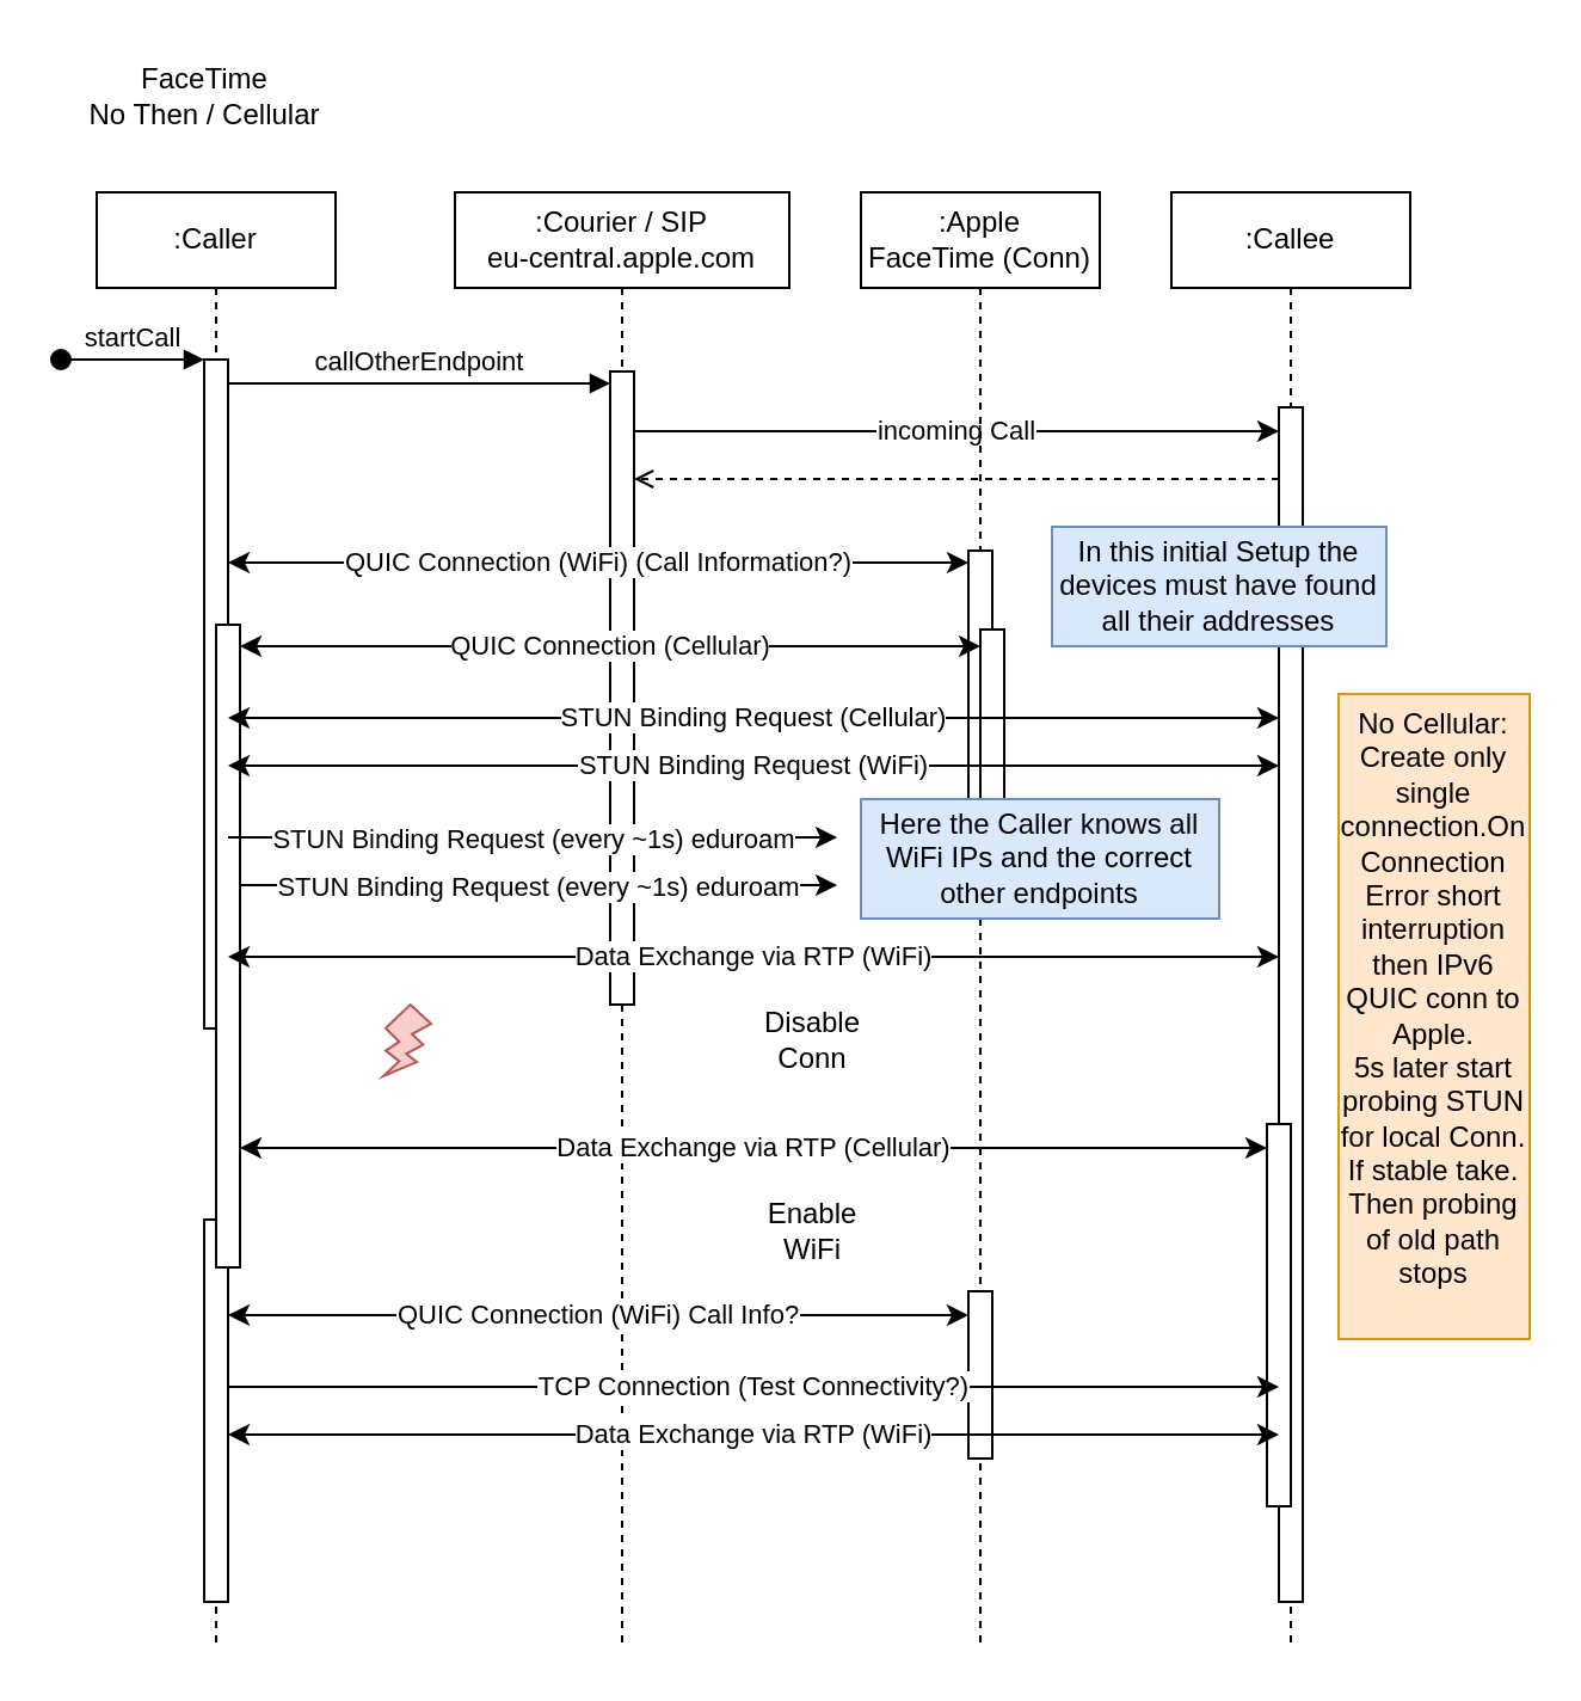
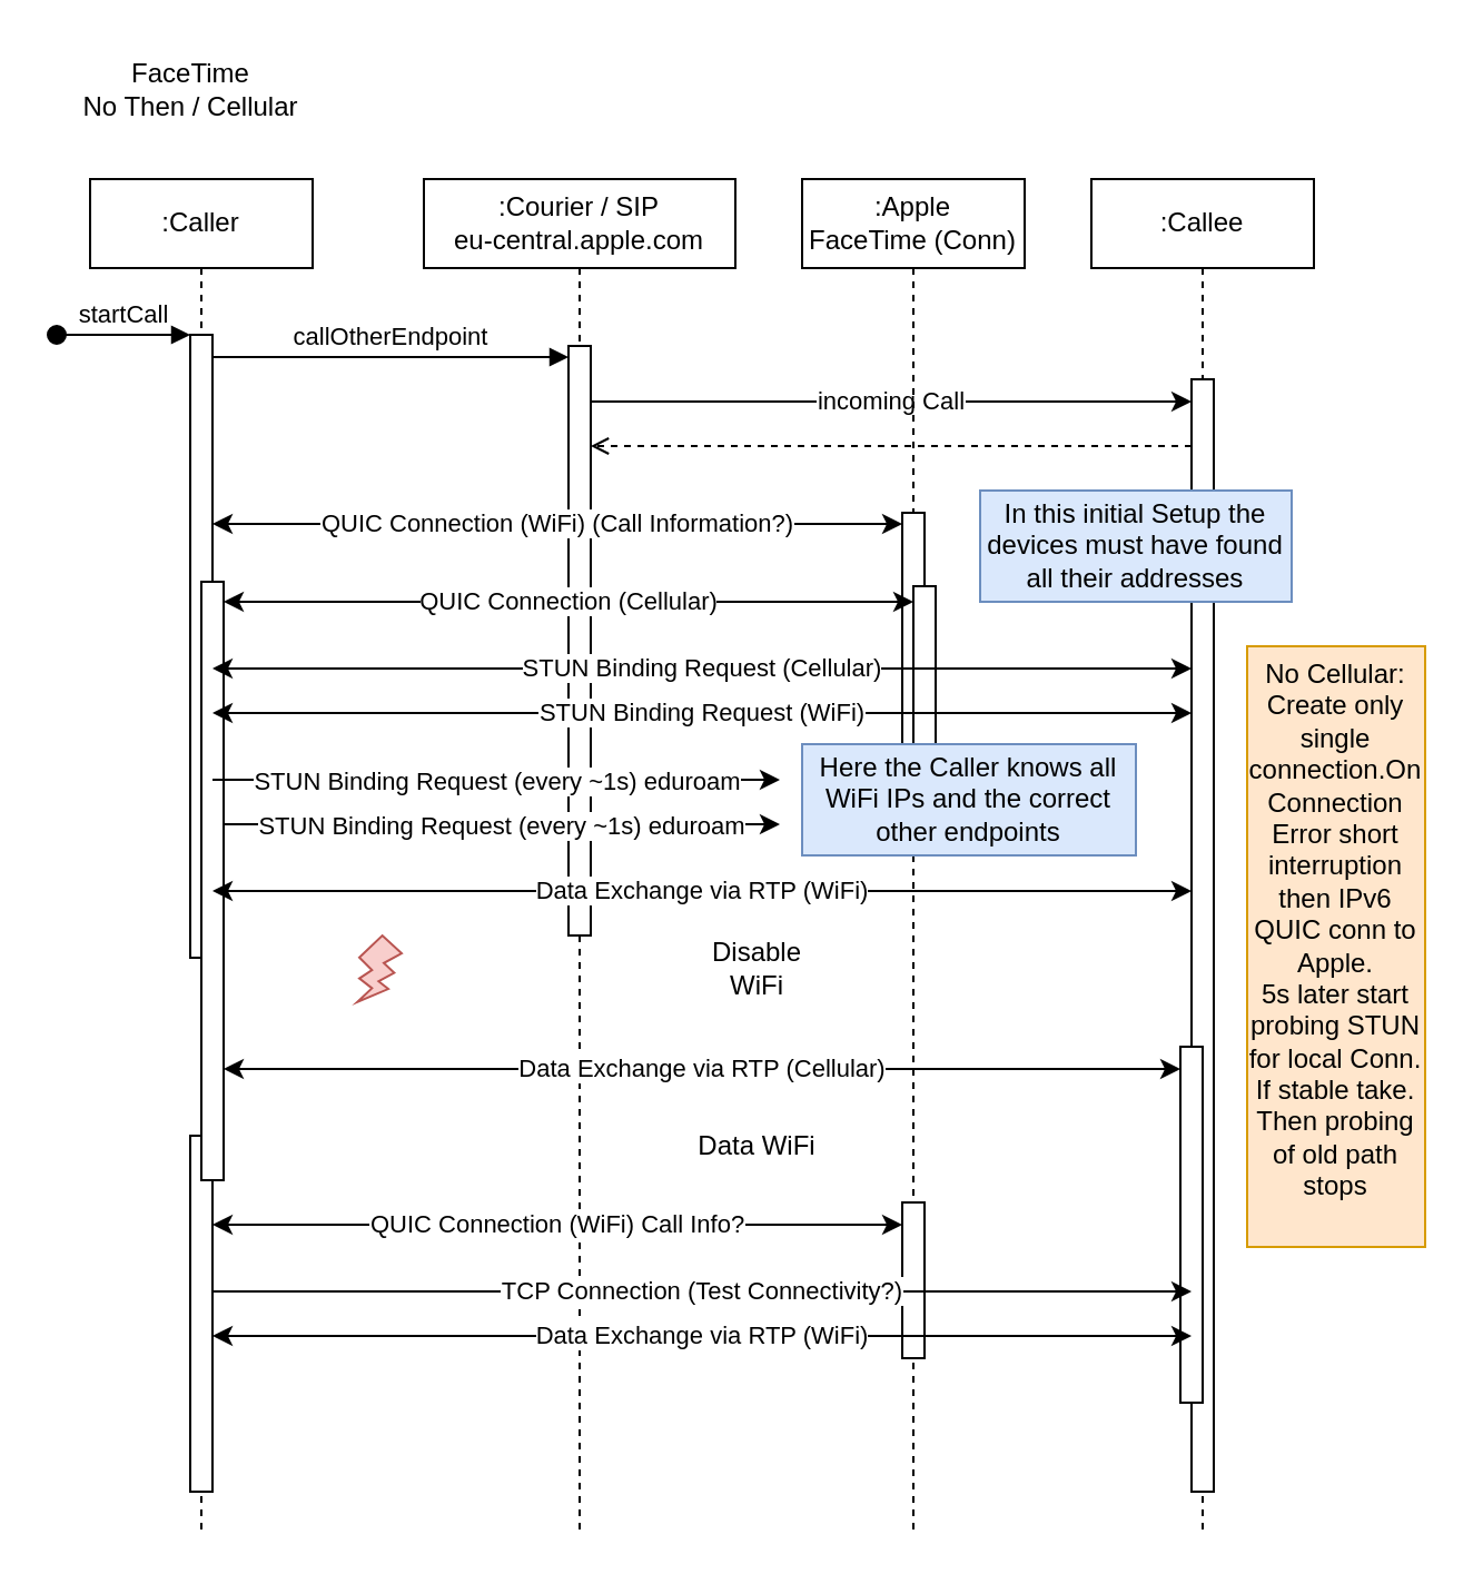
  <mxCell id="0" />
  <mxCell id="1" parent="0" />
  <mxCell id="2" value=":Courier / SIP&lt;br&gt;eu-central.apple.com" style="shape=umlLifeline;perimeter=lifelinePerimeter;whiteSpace=wrap;html=1;container=1;dropTarget=0;collapsible=0;recursiveResize=0;outlineConnect=0;portConstraint=eastwest;newEdgeStyle={&quot;curved&quot;:0,&quot;rounded&quot;:0};" vertex="1" parent="1"><mxGeometry x="190" y="80" width="140" height="610" as="geometry" /></mxCell>
  <mxCell id="3" value="" style="html=1;points=[];perimeter=orthogonalPerimeter;outlineConnect=0;targetShapes=umlLifeline;portConstraint=eastwest;newEdgeStyle={&quot;edgeStyle&quot;:&quot;elbowEdgeStyle&quot;,&quot;elbow&quot;:&quot;vertical&quot;,&quot;curved&quot;:0,&quot;rounded&quot;:0};" parent="2" vertex="1"><mxGeometry x="65" y="75" width="10" height="265" as="geometry" /></mxCell>
  <mxCell id="4" value=":Caller" style="shape=umlLifeline;perimeter=lifelinePerimeter;whiteSpace=wrap;html=1;container=0;dropTarget=0;collapsible=0;recursiveResize=0;outlineConnect=0;portConstraint=eastwest;newEdgeStyle={&quot;edgeStyle&quot;:&quot;elbowEdgeStyle&quot;,&quot;elbow&quot;:&quot;vertical&quot;,&quot;curved&quot;:0,&quot;rounded&quot;:0};" parent="1" vertex="1"><mxGeometry x="40" y="80" width="100" height="610" as="geometry" /></mxCell>
  <mxCell id="5" value="" style="html=1;points=[];perimeter=orthogonalPerimeter;outlineConnect=0;targetShapes=umlLifeline;portConstraint=eastwest;newEdgeStyle={&quot;edgeStyle&quot;:&quot;elbowEdgeStyle&quot;,&quot;elbow&quot;:&quot;vertical&quot;,&quot;curved&quot;:0,&quot;rounded&quot;:0};" parent="4" vertex="1"><mxGeometry x="45" y="70" width="10" height="280" as="geometry" /></mxCell>
  <mxCell id="6" value="startCall" style="html=1;verticalAlign=bottom;startArrow=oval;endArrow=block;startSize=8;edgeStyle=elbowEdgeStyle;elbow=vertical;curved=0;rounded=0;" parent="4" target="5" edge="1"><mxGeometry relative="1" as="geometry"><mxPoint x="-15" y="70" as="sourcePoint" /></mxGeometry></mxCell>
  <mxCell id="7" value="" style="html=1;points=[[0,0,0,0,5],[0,1,0,0,-5],[1,0,0,0,5],[1,1,0,0,-5]];perimeter=orthogonalPerimeter;outlineConnect=0;targetShapes=umlLifeline;portConstraint=eastwest;newEdgeStyle={&quot;curved&quot;:0,&quot;rounded&quot;:0};" vertex="1" parent="4"><mxGeometry x="45" y="430" width="10" height="160" as="geometry" /></mxCell>
  <mxCell id="8" value="STUN Binding Request (every ~1s) eduroam" style="edgeStyle=orthogonalEdgeStyle;rounded=0;orthogonalLoop=1;jettySize=auto;html=1;curved=0;" edge="1" parent="4" source="9"><mxGeometry relative="1" as="geometry"><mxPoint x="310" y="290" as="targetPoint" /><Array as="points"><mxPoint x="180" y="290" /><mxPoint x="180" y="291" /><mxPoint x="270" y="291" /><mxPoint x="270" y="290" /></Array></mxGeometry></mxCell>
  <mxCell id="9" value="" style="html=1;points=[[0,0,0,0,5],[0,1,0,0,-5],[1,0,0,0,5],[1,1,0,0,-5]];perimeter=orthogonalPerimeter;outlineConnect=0;targetShapes=umlLifeline;portConstraint=eastwest;newEdgeStyle={&quot;curved&quot;:0,&quot;rounded&quot;:0};" vertex="1" parent="4"><mxGeometry x="50" y="181" width="10" height="269" as="geometry" /></mxCell>
  <mxCell id="10" value="STUN Binding Request (every ~1s) eduroam" style="edgeStyle=orthogonalEdgeStyle;rounded=0;orthogonalLoop=1;jettySize=auto;html=1;curved=0;" edge="1" parent="4" source="5"><mxGeometry relative="1" as="geometry"><mxPoint x="310" y="270" as="targetPoint" /><Array as="points"><mxPoint x="183" y="270" /><mxPoint x="183" y="271" /><mxPoint x="290" y="271" /><mxPoint x="290" y="270" /></Array></mxGeometry></mxCell>
  <mxCell id="11" value=":Callee" style="shape=umlLifeline;perimeter=lifelinePerimeter;whiteSpace=wrap;html=1;container=0;dropTarget=0;collapsible=0;recursiveResize=0;outlineConnect=0;portConstraint=eastwest;newEdgeStyle={&quot;edgeStyle&quot;:&quot;elbowEdgeStyle&quot;,&quot;elbow&quot;:&quot;vertical&quot;,&quot;curved&quot;:0,&quot;rounded&quot;:0};" parent="1" vertex="1"><mxGeometry x="490" y="80" width="100" height="610" as="geometry" /></mxCell>
  <mxCell id="12" value="" style="html=1;points=[[0,0,0,0,5],[0,1,0,0,-5],[1,0,0,0,5],[1,1,0,0,-5]];perimeter=orthogonalPerimeter;outlineConnect=0;targetShapes=umlLifeline;portConstraint=eastwest;newEdgeStyle={&quot;curved&quot;:0,&quot;rounded&quot;:0};" vertex="1" parent="11"><mxGeometry x="45" y="90" width="10" height="500" as="geometry" /></mxCell>
  <mxCell id="13" value="" style="html=1;points=[[0,0,0,0,5],[0,1,0,0,-5],[1,0,0,0,5],[1,1,0,0,-5]];perimeter=orthogonalPerimeter;outlineConnect=0;targetShapes=umlLifeline;portConstraint=eastwest;newEdgeStyle={&quot;curved&quot;:0,&quot;rounded&quot;:0};" vertex="1" parent="11"><mxGeometry x="40" y="390" width="10" height="160" as="geometry" /></mxCell>
  <mxCell id="14" value="callOtherEndpoint" style="html=1;verticalAlign=bottom;endArrow=block;edgeStyle=elbowEdgeStyle;elbow=vertical;curved=0;rounded=0;" parent="1" source="5" target="3" edge="1"><mxGeometry relative="1" as="geometry"><mxPoint x="195" y="170" as="sourcePoint" /><Array as="points"><mxPoint x="180" y="160" /></Array></mxGeometry></mxCell>
  <mxCell id="15" value="FaceTime&lt;br&gt;No Then / Cellular" style="text;html=1;align=center;verticalAlign=middle;resizable=0;points=[];autosize=1;strokeColor=none;fillColor=none;" vertex="1" parent="1"><mxGeometry x="20" y="20" width="130" height="40" as="geometry" /></mxCell>
  <mxCell id="16" value="incoming Call" style="edgeStyle=elbowEdgeStyle;rounded=0;orthogonalLoop=1;jettySize=auto;html=1;elbow=vertical;curved=0;" edge="1" parent="1" source="3" target="12"><mxGeometry relative="1" as="geometry"><Array as="points"><mxPoint x="360" y="180" /></Array></mxGeometry></mxCell>
  <mxCell id="17" style="edgeStyle=orthogonalEdgeStyle;rounded=0;orthogonalLoop=1;jettySize=auto;html=1;curved=0;dashed=1;endArrow=open;endFill=0;" edge="1" parent="1" source="12" target="3"><mxGeometry relative="1" as="geometry"><Array as="points"><mxPoint x="360" y="200" /><mxPoint x="360" y="200" /></Array></mxGeometry></mxCell>
  <mxCell id="18" value=":Apple&lt;br&gt;FaceTime (Conn)" style="shape=umlLifeline;perimeter=lifelinePerimeter;whiteSpace=wrap;html=1;container=1;dropTarget=0;collapsible=0;recursiveResize=0;outlineConnect=0;portConstraint=eastwest;newEdgeStyle={&quot;curved&quot;:0,&quot;rounded&quot;:0};" vertex="1" parent="1"><mxGeometry x="360" y="80" width="100" height="610" as="geometry" /></mxCell>
  <mxCell id="19" value="" style="html=1;points=[[0,0,0,0,5],[0,1,0,0,-5],[1,0,0,0,5],[1,1,0,0,-5]];perimeter=orthogonalPerimeter;outlineConnect=0;targetShapes=umlLifeline;portConstraint=eastwest;newEdgeStyle={&quot;curved&quot;:0,&quot;rounded&quot;:0};" vertex="1" parent="18"><mxGeometry x="45" y="150" width="10" height="150" as="geometry" /></mxCell>
  <mxCell id="20" value="" style="html=1;points=[[0,0,0,0,5],[0,1,0,0,-5],[1,0,0,0,5],[1,1,0,0,-5]];perimeter=orthogonalPerimeter;outlineConnect=0;targetShapes=umlLifeline;portConstraint=eastwest;newEdgeStyle={&quot;curved&quot;:0,&quot;rounded&quot;:0};" vertex="1" parent="18"><mxGeometry x="50" y="183" width="10" height="107" as="geometry" /></mxCell>
  <mxCell id="21" value="" style="html=1;points=[[0,0,0,0,5],[0,1,0,0,-5],[1,0,0,0,5],[1,1,0,0,-5]];perimeter=orthogonalPerimeter;outlineConnect=0;targetShapes=umlLifeline;portConstraint=eastwest;newEdgeStyle={&quot;curved&quot;:0,&quot;rounded&quot;:0};" vertex="1" parent="18"><mxGeometry x="45" y="460" width="10" height="70" as="geometry" /></mxCell>
  <mxCell id="22" value="QUIC Connection (WiFi) (Call Information?)" style="edgeStyle=elbowEdgeStyle;rounded=0;orthogonalLoop=1;jettySize=auto;html=1;elbow=vertical;curved=0;entryX=0;entryY=0;entryDx=0;entryDy=5;entryPerimeter=0;startArrow=classic;startFill=1;" edge="1" parent="1" source="5" target="19"><mxGeometry relative="1" as="geometry" /></mxCell>
  <mxCell id="23" value="QUIC Connection (Cellular)" style="edgeStyle=orthogonalEdgeStyle;rounded=0;orthogonalLoop=1;jettySize=auto;html=1;curved=0;startArrow=classic;startFill=1;" edge="1" parent="1" target="20"><mxGeometry relative="1" as="geometry"><mxPoint x="100" y="270" as="sourcePoint" /><Array as="points"><mxPoint x="100" y="270" /></Array><mxPoint as="offset" /></mxGeometry></mxCell>
  <mxCell id="24" value="STUN Binding Request (Cellular)" style="edgeStyle=elbowEdgeStyle;rounded=0;orthogonalLoop=1;jettySize=auto;html=1;elbow=vertical;curved=0;startArrow=classic;startFill=1;" edge="1" parent="1" source="5" target="12"><mxGeometry x="0.0" relative="1" as="geometry"><mxPoint x="340" y="390" as="targetPoint" /><Array as="points"><mxPoint x="320" y="300" /></Array><mxPoint as="offset" /></mxGeometry></mxCell>
  <mxCell id="25" value="STUN Binding Request (WiFi)" style="edgeStyle=elbowEdgeStyle;rounded=0;orthogonalLoop=1;jettySize=auto;html=1;elbow=vertical;curved=0;startArrow=classic;startFill=1;" edge="1" parent="1" source="5" target="12"><mxGeometry relative="1" as="geometry"><Array as="points"><mxPoint x="320" y="320" /></Array></mxGeometry></mxCell>
  <mxCell id="26" value="Data Exchange via RTP (WiFi)" style="edgeStyle=elbowEdgeStyle;rounded=0;orthogonalLoop=1;jettySize=auto;html=1;elbow=vertical;curved=0;startArrow=classic;startFill=1;" edge="1" parent="1" source="5" target="12"><mxGeometry relative="1" as="geometry"><Array as="points"><mxPoint x="310" y="400" /></Array></mxGeometry></mxCell>
  <mxCell id="27" value="" style="verticalLabelPosition=bottom;verticalAlign=top;html=1;shape=mxgraph.basic.flash;fillColor=#f8cecc;strokeColor=#b85450;" vertex="1" parent="1"><mxGeometry x="160" y="420" width="20" height="30" as="geometry" /></mxCell>
- <mxCell id="28" value="Disable Conn" style="text;html=1;align=center;verticalAlign=middle;whiteSpace=wrap;rounded=0;" vertex="1" parent="1"><mxGeometry x="310" y="420" width="60" height="30" as="geometry" /></mxCell>
+ <mxCell id="28" value="Disable WiFi" style="text;html=1;align=center;verticalAlign=middle;whiteSpace=wrap;rounded=0;" vertex="1" parent="1"><mxGeometry x="310" y="420" width="60" height="30" as="geometry" /></mxCell>
  <mxCell id="29" value="Data Exchange via RTP (Cellular)" style="edgeStyle=elbowEdgeStyle;rounded=0;orthogonalLoop=1;jettySize=auto;html=1;elbow=vertical;curved=0;startArrow=classic;startFill=1;" edge="1" parent="1" source="9"><mxGeometry relative="1" as="geometry"><mxPoint x="140" y="520" as="sourcePoint" /><mxPoint x="530" y="480" as="targetPoint" /><Array as="points"><mxPoint x="360" y="480" /></Array></mxGeometry></mxCell>
  <mxCell id="30" value="Data Exchange via RTP (WiFi)" style="edgeStyle=elbowEdgeStyle;rounded=0;orthogonalLoop=1;jettySize=auto;html=1;elbow=vertical;curved=0;startArrow=classic;startFill=1;" edge="1" parent="1" source="7" target="12"><mxGeometry relative="1" as="geometry"><mxPoint x="140" y="580" as="sourcePoint" /><mxPoint x="580" y="580" as="targetPoint" /><Array as="points"><mxPoint x="350" y="600" /></Array></mxGeometry></mxCell>
- <mxCell id="31" value="Enable WiFi" style="text;html=1;align=center;verticalAlign=middle;whiteSpace=wrap;rounded=0;" vertex="1" parent="1"><mxGeometry x="310" y="500" width="60" height="30" as="geometry" /></mxCell>
+ <mxCell id="31" value="Data WiFi" style="text;html=1;align=center;verticalAlign=middle;whiteSpace=wrap;rounded=0;" vertex="1" parent="1"><mxGeometry x="310" y="500" width="60" height="30" as="geometry" /></mxCell>
  <mxCell id="32" value="QUIC Connection (WiFi) Call Info?" style="edgeStyle=orthogonalEdgeStyle;rounded=0;orthogonalLoop=1;jettySize=auto;html=1;curved=0;startArrow=classic;startFill=1;" edge="1" parent="1" source="7" target="21"><mxGeometry relative="1" as="geometry"><Array as="points"><mxPoint x="250" y="550" /><mxPoint x="250" y="550" /></Array></mxGeometry></mxCell>
  <mxCell id="33" value="TCP Connection (Test Connectivity?)" style="edgeStyle=orthogonalEdgeStyle;rounded=0;orthogonalLoop=1;jettySize=auto;html=1;curved=0;" edge="1" parent="1" source="7" target="12"><mxGeometry relative="1" as="geometry"><Array as="points"><mxPoint x="320" y="580" /><mxPoint x="320" y="580" /></Array></mxGeometry></mxCell>
  <mxCell id="34" value="In this initial Setup the devices must have found all their addresses" style="text;html=1;align=center;verticalAlign=middle;whiteSpace=wrap;rounded=0;fillColor=#dae8fc;strokeColor=#6c8ebf;" vertex="1" parent="1"><mxGeometry x="440" y="220" width="140" height="50" as="geometry" /></mxCell>
  <mxCell id="35" value="Here the Caller knows all WiFi IPs and the correct other endpoints" style="text;html=1;align=center;verticalAlign=middle;whiteSpace=wrap;rounded=0;fillColor=#dae8fc;strokeColor=#6c8ebf;" vertex="1" parent="1"><mxGeometry x="360" y="334" width="150" height="50" as="geometry" /></mxCell>
  <mxCell id="36" value="No Cellular: Create only single connection.On Connection Error short interruption then IPv6 QUIC conn to Apple.&lt;br&gt;5s later start probing STUN for local Conn. If stable take. Then probing of old path stops&lt;br&gt;&lt;div&gt;&lt;br&gt;&lt;/div&gt;" style="text;html=1;align=center;verticalAlign=middle;whiteSpace=wrap;rounded=0;fillColor=#ffe6cc;strokeColor=#d79b00;" vertex="1" parent="1"><mxGeometry x="560" y="290" width="80" height="270" as="geometry" /></mxCell>
